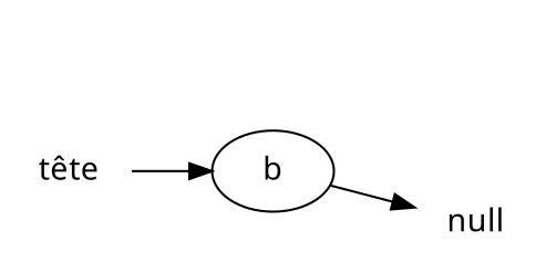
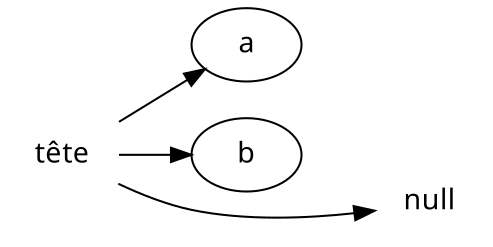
  digraph {
    rankdir=LR
    node [fontname=Courrier]
    n1 [label="tête" shape=plaintext]
+   n2 [label=a]
    n3 [label=b]
    n4 [label=null shape=plaintext]
+   n1 -> n2
    n1 -> n3
-   n3 -> n4
+   n1 -> n4
  }
